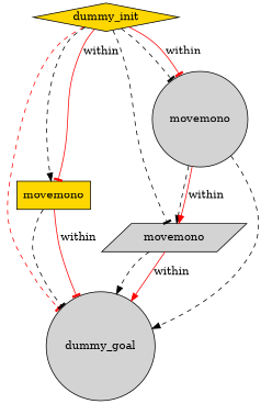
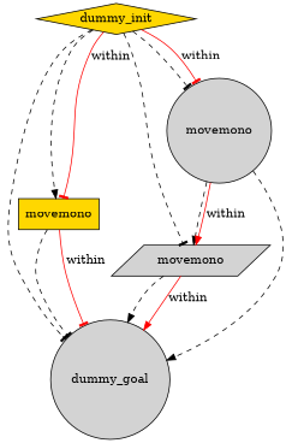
  digraph {
    node [fillcolor=lightgrey style=filled shape=circle]
    edge [color=black style=dashed arrowhead=tee]
    n1 [fillcolor=gold label=dummy_init shape=diamond]
    n2 [label=dummy_goal]
    n3 [label=movemono shape=parallelogram]
    n4 [fillcolor=gold label=movemono shape=box]
    n5 [label=movemono]
-   n1 -> n2 [color=red]
+   n1 -> n2
    n1 -> n3
    n1 -> n4 [arrowhead=normal]
    n1 -> n4 [color=red label=within style=""]
    n1 -> n5
    n1 -> n5 [color=red label=within style=""]
    n3 -> n2 [arrowhead=normal]
    n3 -> n2 [color=red label=within arrowhead=normal style=""]
    n4 -> n2
    n4 -> n2 [color=red label=within style=""]
    n5 -> n2 [arrowhead=normal]
    n5 -> n3 [arrowhead=normal]
    n5 -> n3 [color=red label=within arrowhead=normal style=""]
  }
